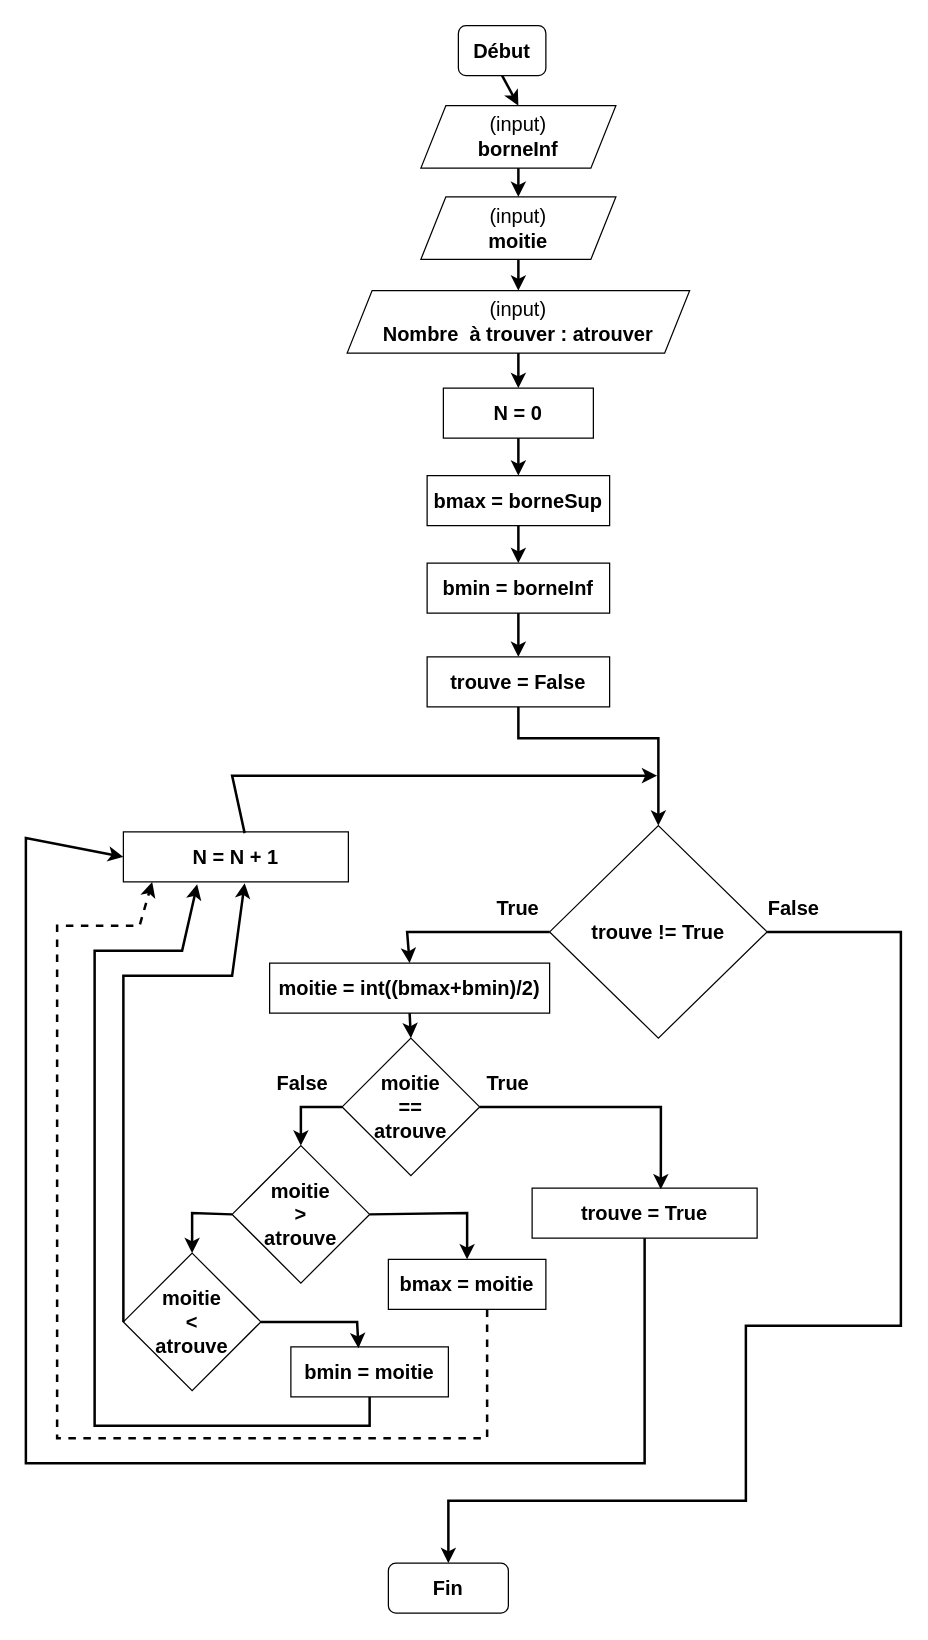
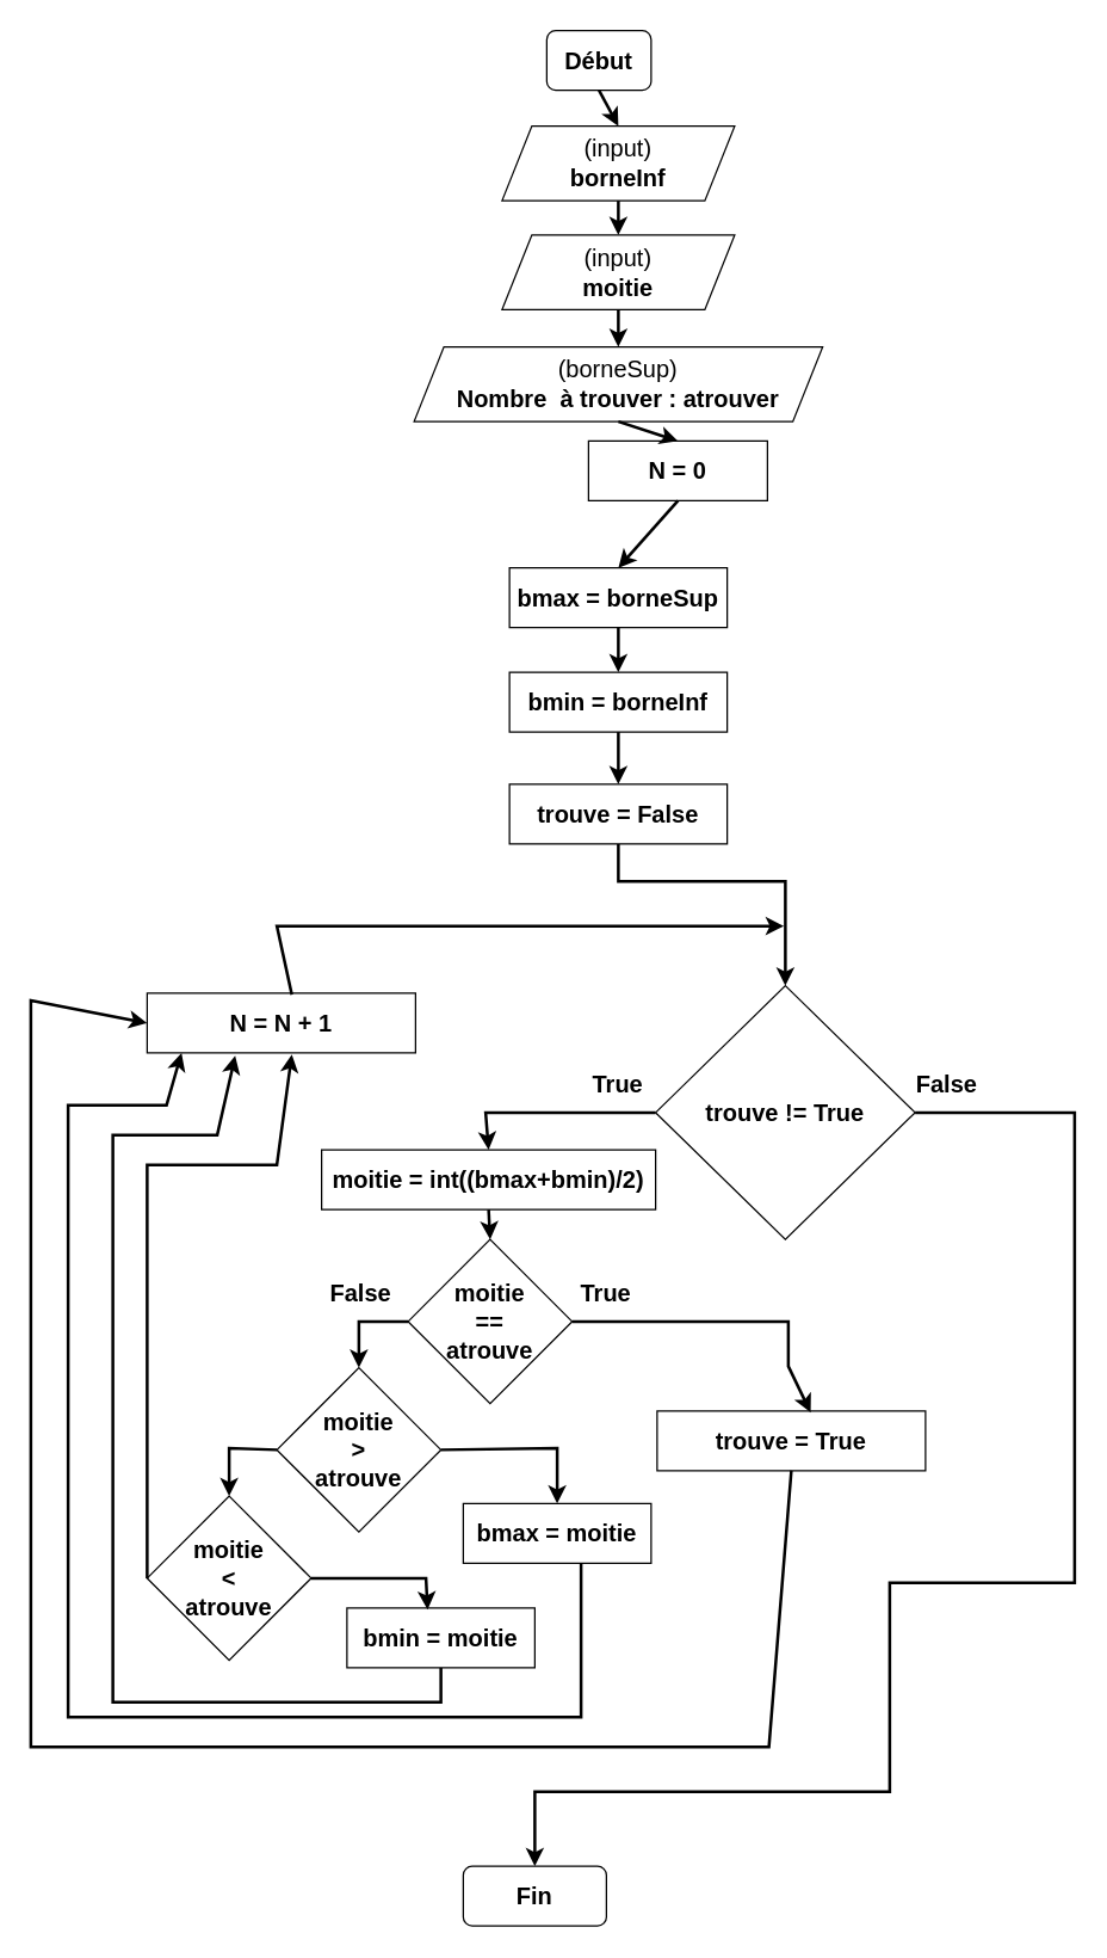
  <mxCell id="0" />
  <mxCell id="1" parent="0" />
  <mxCell id="2" value="&lt;font style=&quot;font-size: 16px;&quot;&gt;&lt;b&gt;Début&lt;/b&gt;&lt;/font&gt;" style="rounded=1;whiteSpace=wrap;html=1;" parent="1" vertex="1"><mxGeometry x="366" y="20" width="70" height="40" as="geometry" /></mxCell>
  <mxCell id="3" value="(input)&lt;br&gt;&lt;b&gt;borneInf&lt;/b&gt;" style="shape=parallelogram;perimeter=parallelogramPerimeter;whiteSpace=wrap;html=1;fixedSize=1;fontSize=16;" parent="1" vertex="1"><mxGeometry x="336" y="84" width="156" height="50" as="geometry" /></mxCell>
  <mxCell id="4" value="(input)&lt;br&gt;&lt;b&gt;moitie&lt;/b&gt;" style="shape=parallelogram;perimeter=parallelogramPerimeter;whiteSpace=wrap;html=1;fixedSize=1;fontSize=16;" parent="1" vertex="1"><mxGeometry x="336" y="157" width="156" height="50" as="geometry" /></mxCell>
- <mxCell id="5" value="(input)&lt;br&gt;&lt;b&gt;Nombre&amp;nbsp; à trouver : atrouver&lt;/b&gt;" style="shape=parallelogram;perimeter=parallelogramPerimeter;whiteSpace=wrap;html=1;fixedSize=1;fontSize=16;" parent="1" vertex="1"><mxGeometry x="277" y="232" width="274" height="50" as="geometry" /></mxCell>
- <mxCell id="6" value="&lt;b&gt;N = 0&lt;/b&gt;" style="rounded=0;whiteSpace=wrap;html=1;fontSize=16;" parent="1" vertex="1"><mxGeometry x="354" y="310" width="120" height="40" as="geometry" /></mxCell>
+ <mxCell id="5" value="(borneSup)&lt;br&gt;&lt;b&gt;Nombre&amp;nbsp; à trouver : atrouver&lt;/b&gt;" style="shape=parallelogram;perimeter=parallelogramPerimeter;whiteSpace=wrap;html=1;fixedSize=1;fontSize=16;" parent="1" vertex="1"><mxGeometry x="277" y="232" width="274" height="50" as="geometry" /></mxCell>
+ <mxCell id="6" value="&lt;b&gt;N = 0&lt;/b&gt;" style="rounded=0;whiteSpace=wrap;html=1;fontSize=16;" parent="1" vertex="1"><mxGeometry x="394" y="295" width="120" height="40" as="geometry" /></mxCell>
  <mxCell id="7" value="&lt;b&gt;bmin = borneInf&lt;/b&gt;" style="rounded=0;whiteSpace=wrap;html=1;fontSize=16;" parent="1" vertex="1"><mxGeometry x="341" y="450" width="146" height="40" as="geometry" /></mxCell>
  <mxCell id="8" value="" style="endArrow=classic;html=1;rounded=0;fontSize=16;exitX=0.5;exitY=1;exitDx=0;exitDy=0;entryX=0.5;entryY=0;entryDx=0;entryDy=0;strokeWidth=2;" parent="1" source="2" target="3" edge="1"><mxGeometry width="50" height="50" relative="1" as="geometry"><mxPoint x="390" y="320" as="sourcePoint" /><mxPoint x="470" y="80" as="targetPoint" /></mxGeometry></mxCell>
  <mxCell id="9" value="" style="endArrow=classic;html=1;rounded=0;strokeWidth=2;fontSize=16;exitX=0.5;exitY=1;exitDx=0;exitDy=0;entryX=0.5;entryY=0;entryDx=0;entryDy=0;" parent="1" source="3" target="4" edge="1"><mxGeometry width="50" height="50" relative="1" as="geometry"><mxPoint x="390" y="320" as="sourcePoint" /><mxPoint x="440" y="270" as="targetPoint" /></mxGeometry></mxCell>
  <mxCell id="10" value="" style="endArrow=classic;html=1;rounded=0;strokeWidth=2;fontSize=16;exitX=0.5;exitY=1;exitDx=0;exitDy=0;entryX=0.5;entryY=0;entryDx=0;entryDy=0;" parent="1" source="4" target="5" edge="1"><mxGeometry width="50" height="50" relative="1" as="geometry"><mxPoint x="390" y="320" as="sourcePoint" /><mxPoint x="440" y="270" as="targetPoint" /></mxGeometry></mxCell>
  <mxCell id="11" value="" style="endArrow=classic;html=1;rounded=0;strokeWidth=2;fontSize=16;exitX=0.5;exitY=1;exitDx=0;exitDy=0;entryX=0.5;entryY=0;entryDx=0;entryDy=0;" parent="1" source="5" target="6" edge="1"><mxGeometry width="50" height="50" relative="1" as="geometry"><mxPoint x="390" y="320" as="sourcePoint" /><mxPoint x="440" y="270" as="targetPoint" /></mxGeometry></mxCell>
  <mxCell id="12" value="&lt;b&gt;trouve = False&lt;/b&gt;" style="rounded=0;whiteSpace=wrap;html=1;fontSize=16;" parent="1" vertex="1"><mxGeometry x="341" y="525" width="146" height="40" as="geometry" /></mxCell>
  <mxCell id="13" value="" style="endArrow=classic;html=1;rounded=0;strokeWidth=2;fontSize=16;exitX=0.5;exitY=1;exitDx=0;exitDy=0;entryX=0.5;entryY=0;entryDx=0;entryDy=0;" parent="1" source="7" target="12" edge="1"><mxGeometry width="50" height="50" relative="1" as="geometry"><mxPoint x="424" y="422" as="sourcePoint" /><mxPoint x="424" y="460" as="targetPoint" /></mxGeometry></mxCell>
  <mxCell id="14" value="&lt;b&gt;trouve != True&lt;/b&gt;" style="rhombus;whiteSpace=wrap;html=1;fontSize=16;" parent="1" vertex="1"><mxGeometry x="439" y="660" width="174" height="170" as="geometry" /></mxCell>
  <mxCell id="15" value="&lt;b&gt;moitie &lt;br&gt;== &lt;br&gt;atrouve&lt;/b&gt;" style="rhombus;whiteSpace=wrap;html=1;fontSize=16;" parent="1" vertex="1"><mxGeometry x="273" y="830" width="110" height="110" as="geometry" /></mxCell>
  <mxCell id="16" value="&lt;b&gt;N = N + 1&lt;/b&gt;" style="rounded=0;whiteSpace=wrap;html=1;fontSize=16;" parent="1" vertex="1"><mxGeometry x="98" y="665" width="180" height="40" as="geometry" /></mxCell>
  <mxCell id="17" value="&lt;font style=&quot;font-size: 16px;&quot;&gt;&lt;b&gt;Fin&lt;/b&gt;&lt;/font&gt;" style="rounded=1;whiteSpace=wrap;html=1;" parent="1" vertex="1"><mxGeometry x="310" y="1250" width="96" height="40" as="geometry" /></mxCell>
- <mxCell id="18" value="&lt;b&gt;trouve = True&lt;/b&gt;" style="rounded=0;whiteSpace=wrap;html=1;fontSize=16;" parent="1" vertex="1"><mxGeometry x="425" y="950" width="180" height="40" as="geometry" /></mxCell>
+ <mxCell id="18" value="&lt;b&gt;trouve = True&lt;/b&gt;" style="rounded=0;whiteSpace=wrap;html=1;fontSize=16;" parent="1" vertex="1"><mxGeometry x="440" y="945" width="180" height="40" as="geometry" /></mxCell>
  <mxCell id="19" value="" style="endArrow=classic;html=1;rounded=0;strokeWidth=2;fontSize=16;exitX=0.5;exitY=1;exitDx=0;exitDy=0;entryX=0.5;entryY=0;entryDx=0;entryDy=0;" parent="1" source="12" target="14" edge="1"><mxGeometry width="50" height="50" relative="1" as="geometry"><mxPoint x="424" y="500" as="sourcePoint" /><mxPoint x="424" y="535" as="targetPoint" /><Array as="points"><mxPoint x="414" y="590" /><mxPoint x="526" y="590" /></Array></mxGeometry></mxCell>
  <mxCell id="20" value="" style="endArrow=classic;html=1;rounded=0;strokeWidth=2;fontSize=16;exitX=0.539;exitY=0.025;exitDx=0;exitDy=0;exitPerimeter=0;" parent="1" source="16" edge="1"><mxGeometry width="50" height="50" relative="1" as="geometry"><mxPoint x="449" y="500" as="sourcePoint" /><mxPoint x="525" y="620" as="targetPoint" /><Array as="points"><mxPoint x="185" y="620" /></Array></mxGeometry></mxCell>
  <mxCell id="21" value="" style="endArrow=classic;html=1;rounded=0;strokeWidth=2;fontSize=16;exitX=1;exitY=0.5;exitDx=0;exitDy=0;entryX=0.5;entryY=0;entryDx=0;entryDy=0;" parent="1" source="14" target="17" edge="1"><mxGeometry width="50" height="50" relative="1" as="geometry"><mxPoint x="170" y="778" as="sourcePoint" /><mxPoint x="170" y="743" as="targetPoint" /><Array as="points"><mxPoint x="720" y="745" /><mxPoint x="720" y="1060" /><mxPoint x="596" y="1060" /><mxPoint x="596" y="1200" /><mxPoint x="358" y="1200" /></Array></mxGeometry></mxCell>
  <mxCell id="22" value="" style="endArrow=classic;html=1;rounded=0;strokeWidth=2;fontSize=16;exitX=1;exitY=0.5;exitDx=0;exitDy=0;entryX=0.572;entryY=0.025;entryDx=0;entryDy=0;entryPerimeter=0;" parent="1" source="15" target="18" edge="1"><mxGeometry width="50" height="50" relative="1" as="geometry"><mxPoint x="225" y="990" as="sourcePoint" /><mxPoint x="145" y="1000" as="targetPoint" /><Array as="points"><mxPoint x="528" y="885" /><mxPoint x="528" y="915" /></Array></mxGeometry></mxCell>
  <mxCell id="23" value="False" style="text;strokeColor=none;fillColor=none;align=left;verticalAlign=middle;spacingLeft=4;spacingRight=4;overflow=hidden;points=[[0,0.5],[1,0.5]];portConstraint=eastwest;rotatable=0;fontSize=16;fontStyle=1" parent="1" vertex="1"><mxGeometry x="215" y="850" width="80" height="30" as="geometry" /></mxCell>
  <mxCell id="24" value="True" style="text;strokeColor=none;fillColor=none;align=left;verticalAlign=middle;spacingLeft=4;spacingRight=4;overflow=hidden;points=[[0,0.5],[1,0.5]];portConstraint=eastwest;rotatable=0;fontSize=16;fontStyle=1" parent="1" vertex="1"><mxGeometry x="383" y="850" width="80" height="30" as="geometry" /></mxCell>
  <mxCell id="25" value="True" style="text;strokeColor=none;fillColor=none;align=left;verticalAlign=middle;spacingLeft=4;spacingRight=4;overflow=hidden;points=[[0,0.5],[1,0.5]];portConstraint=eastwest;rotatable=0;fontSize=16;fontStyle=1" parent="1" vertex="1"><mxGeometry x="391" y="710" width="80" height="30" as="geometry" /></mxCell>
  <mxCell id="26" value="False" style="text;strokeColor=none;fillColor=none;align=left;verticalAlign=middle;spacingLeft=4;spacingRight=4;overflow=hidden;points=[[0,0.5],[1,0.5]];portConstraint=eastwest;rotatable=0;fontSize=16;fontStyle=1" parent="1" vertex="1"><mxGeometry x="608" y="710" width="80" height="30" as="geometry" /></mxCell>
  <mxCell id="27" value="&lt;b&gt;bmax = borneSup&lt;/b&gt;" style="rounded=0;whiteSpace=wrap;html=1;fontSize=16;" parent="1" vertex="1"><mxGeometry x="341" y="380" width="146" height="40" as="geometry" /></mxCell>
  <mxCell id="28" value="" style="endArrow=classic;html=1;rounded=0;strokeWidth=2;fontSize=16;exitX=0.5;exitY=1;exitDx=0;exitDy=0;entryX=0.5;entryY=0;entryDx=0;entryDy=0;" parent="1" source="6" target="27" edge="1"><mxGeometry width="50" height="50" relative="1" as="geometry"><mxPoint x="424" y="500" as="sourcePoint" /><mxPoint x="424" y="535" as="targetPoint" /></mxGeometry></mxCell>
  <mxCell id="29" value="" style="endArrow=classic;html=1;rounded=0;strokeWidth=2;fontSize=16;exitX=0.5;exitY=1;exitDx=0;exitDy=0;entryX=0.5;entryY=0;entryDx=0;entryDy=0;" parent="1" source="27" target="7" edge="1"><mxGeometry width="50" height="50" relative="1" as="geometry"><mxPoint x="424" y="360" as="sourcePoint" /><mxPoint x="424" y="390" as="targetPoint" /></mxGeometry></mxCell>
  <mxCell id="30" value="&lt;b&gt;moitie = int((bmax+bmin)/2)&lt;/b&gt;" style="rounded=0;whiteSpace=wrap;html=1;fontSize=16;" parent="1" vertex="1"><mxGeometry x="215" y="770" width="224" height="40" as="geometry" /></mxCell>
  <mxCell id="31" value="" style="endArrow=classic;html=1;rounded=0;strokeWidth=2;fontSize=16;exitX=0;exitY=0.5;exitDx=0;exitDy=0;entryX=0.5;entryY=0;entryDx=0;entryDy=0;" parent="1" edge="1"><mxGeometry width="50" height="50" relative="1" as="geometry"><mxPoint x="439" y="745" as="sourcePoint" /><mxPoint x="327" y="770" as="targetPoint" /><Array as="points"><mxPoint x="325" y="745" /></Array></mxGeometry></mxCell>
  <mxCell id="32" value="&lt;b&gt;moitie &lt;br&gt;&amp;gt; &lt;br&gt;atrouve&lt;/b&gt;" style="rhombus;whiteSpace=wrap;html=1;fontSize=16;" parent="1" vertex="1"><mxGeometry x="185" y="916" width="110" height="110" as="geometry" /></mxCell>
  <mxCell id="33" value="&lt;b&gt;moitie &lt;br&gt;&amp;lt; &lt;br&gt;atrouve&lt;/b&gt;" style="rhombus;whiteSpace=wrap;html=1;fontSize=16;" parent="1" vertex="1"><mxGeometry x="98" y="1002" width="110" height="110" as="geometry" /></mxCell>
- <mxCell id="34" value="" style="endArrow=classic;html=1;rounded=0;strokeWidth=2;exitX=0.627;exitY=1;exitDx=0;exitDy=0;exitPerimeter=0;entryX=0.128;entryY=1;entryDx=0;entryDy=0;entryPerimeter=0;dashed=1;" parent="1" source="37" target="16" edge="1"><mxGeometry width="50" height="50" relative="1" as="geometry"><mxPoint x="385" y="950" as="sourcePoint" /><mxPoint x="435" y="900" as="targetPoint" /><Array as="points"><mxPoint x="389" y="1150" /><mxPoint x="45" y="1150" /><mxPoint x="45" y="740" /><mxPoint x="111" y="740" /></Array></mxGeometry></mxCell>
+ <mxCell id="34" value="" style="endArrow=classic;html=1;rounded=0;strokeWidth=2;exitX=0.627;exitY=1;exitDx=0;exitDy=0;exitPerimeter=0;entryX=0.128;entryY=1;entryDx=0;entryDy=0;entryPerimeter=0;" parent="1" source="37" target="16" edge="1"><mxGeometry width="50" height="50" relative="1" as="geometry"><mxPoint x="385" y="950" as="sourcePoint" /><mxPoint x="435" y="900" as="targetPoint" /><Array as="points"><mxPoint x="389" y="1150" /><mxPoint x="45" y="1150" /><mxPoint x="45" y="740" /><mxPoint x="111" y="740" /></Array></mxGeometry></mxCell>
  <mxCell id="35" value="" style="endArrow=classic;html=1;rounded=0;strokeWidth=2;exitX=0;exitY=0.5;exitDx=0;exitDy=0;entryX=0.5;entryY=0;entryDx=0;entryDy=0;" parent="1" source="15" target="32" edge="1"><mxGeometry width="50" height="50" relative="1" as="geometry"><mxPoint x="395" y="960" as="sourcePoint" /><mxPoint x="445" y="910" as="targetPoint" /><Array as="points"><mxPoint x="240" y="885" /></Array></mxGeometry></mxCell>
  <mxCell id="36" value="" style="endArrow=classic;html=1;rounded=0;strokeWidth=2;exitX=0;exitY=0.5;exitDx=0;exitDy=0;entryX=0.5;entryY=0;entryDx=0;entryDy=0;" parent="1" source="32" target="33" edge="1"><mxGeometry width="50" height="50" relative="1" as="geometry"><mxPoint x="395" y="960" as="sourcePoint" /><mxPoint x="445" y="910" as="targetPoint" /><Array as="points"><mxPoint x="153" y="970" /></Array></mxGeometry></mxCell>
  <mxCell id="37" value="&lt;b&gt;bmax = moitie&lt;/b&gt;" style="rounded=0;whiteSpace=wrap;html=1;fontSize=16;" parent="1" vertex="1"><mxGeometry x="310" y="1007" width="126" height="40" as="geometry" /></mxCell>
  <mxCell id="38" value="&lt;b&gt;bmin = moitie&lt;/b&gt;" style="rounded=0;whiteSpace=wrap;html=1;fontSize=16;" parent="1" vertex="1"><mxGeometry x="232" y="1077" width="126" height="40" as="geometry" /></mxCell>
  <mxCell id="39" value="" style="endArrow=classic;html=1;rounded=0;strokeWidth=2;exitX=1;exitY=0.5;exitDx=0;exitDy=0;entryX=0.5;entryY=0;entryDx=0;entryDy=0;" parent="1" source="32" target="37" edge="1"><mxGeometry width="50" height="50" relative="1" as="geometry"><mxPoint x="395" y="960" as="sourcePoint" /><mxPoint x="445" y="910" as="targetPoint" /><Array as="points"><mxPoint x="373" y="970" /></Array></mxGeometry></mxCell>
  <mxCell id="40" value="" style="endArrow=classic;html=1;rounded=0;strokeWidth=2;exitX=1;exitY=0.5;exitDx=0;exitDy=0;entryX=0.429;entryY=0.025;entryDx=0;entryDy=0;entryPerimeter=0;" parent="1" source="33" target="38" edge="1"><mxGeometry width="50" height="50" relative="1" as="geometry"><mxPoint x="395" y="960" as="sourcePoint" /><mxPoint x="445" y="910" as="targetPoint" /><Array as="points"><mxPoint x="285" y="1057" /></Array></mxGeometry></mxCell>
  <mxCell id="41" value="" style="endArrow=classic;html=1;rounded=0;strokeWidth=2;exitX=0;exitY=0.5;exitDx=0;exitDy=0;entryX=0.539;entryY=1.025;entryDx=0;entryDy=0;entryPerimeter=0;" parent="1" source="33" target="16" edge="1"><mxGeometry width="50" height="50" relative="1" as="geometry"><mxPoint x="395" y="960" as="sourcePoint" /><mxPoint x="445" y="910" as="targetPoint" /><Array as="points"><mxPoint x="98" y="780" /><mxPoint x="185" y="780" /></Array></mxGeometry></mxCell>
  <mxCell id="42" value="" style="endArrow=classic;html=1;rounded=0;strokeWidth=2;exitX=0.5;exitY=1;exitDx=0;exitDy=0;entryX=0.328;entryY=1.05;entryDx=0;entryDy=0;entryPerimeter=0;" parent="1" source="38" target="16" edge="1"><mxGeometry width="50" height="50" relative="1" as="geometry"><mxPoint x="395" y="960" as="sourcePoint" /><mxPoint x="445" y="910" as="targetPoint" /><Array as="points"><mxPoint x="295" y="1140" /><mxPoint x="75" y="1140" /><mxPoint x="75" y="760" /><mxPoint x="145" y="760" /></Array></mxGeometry></mxCell>
  <mxCell id="43" value="" style="endArrow=classic;html=1;rounded=0;strokeWidth=2;fontSize=16;entryX=0.5;entryY=0;entryDx=0;entryDy=0;exitX=0.5;exitY=1;exitDx=0;exitDy=0;" edge="1" parent="1" source="30" target="15"><mxGeometry width="50" height="50" relative="1" as="geometry"><mxPoint x="449" y="500" as="sourcePoint" /><mxPoint x="449" y="535" as="targetPoint" /></mxGeometry></mxCell>
  <mxCell id="44" value="" style="endArrow=classic;html=1;rounded=0;strokeWidth=2;fontSize=16;exitX=0.5;exitY=1;exitDx=0;exitDy=0;entryX=0;entryY=0.5;entryDx=0;entryDy=0;" edge="1" parent="1" source="18" target="16"><mxGeometry width="50" height="50" relative="1" as="geometry"><mxPoint x="424" y="500" as="sourcePoint" /><mxPoint x="424" y="535" as="targetPoint" /><Array as="points"><mxPoint x="515" y="1170" /><mxPoint x="20" y="1170" /><mxPoint x="20" y="670" /></Array></mxGeometry></mxCell>
